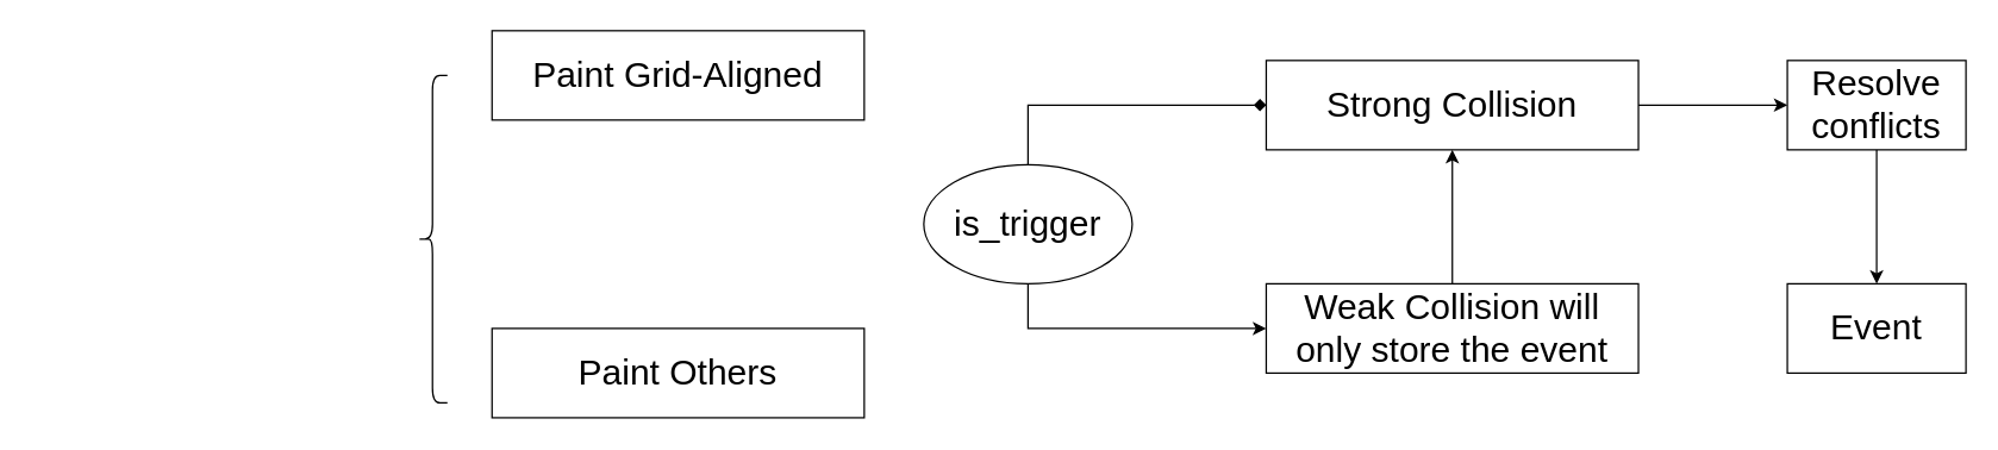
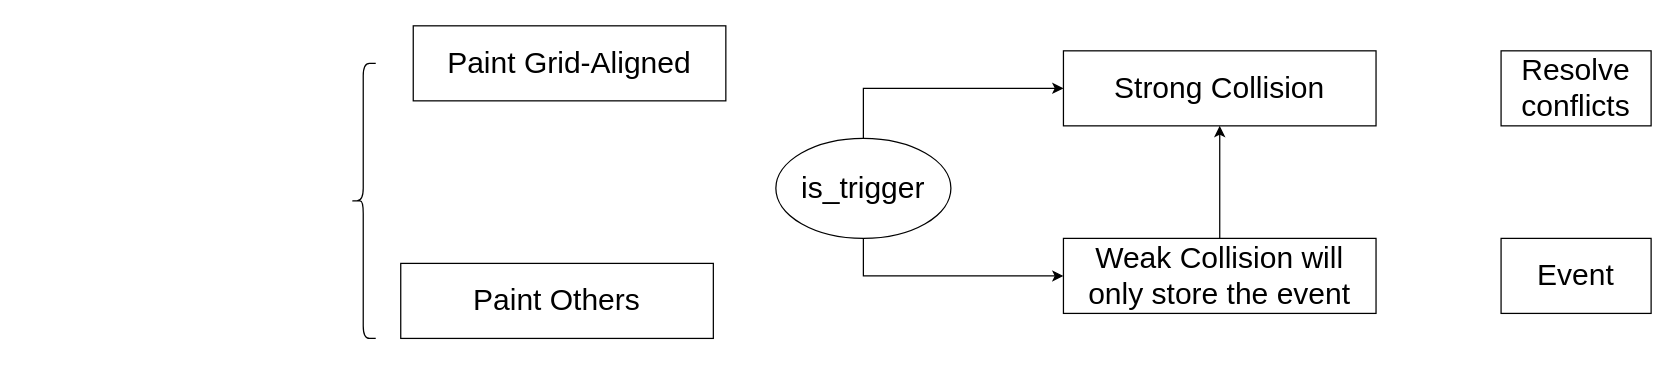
  <mxCell id="0" />
  <mxCell id="1" parent="0" />
  <mxCell id="2" value="" style="group" vertex="1" connectable="0" parent="1"><mxGeometry x="20" y="20" width="560" height="260" as="geometry" /></mxCell>
  <mxCell id="3" value="Paint Grid-Aligned" style="rounded=0;whiteSpace=wrap;html=1;fontSize=24;" vertex="1" parent="2"><mxGeometry x="310" width="250" height="60" as="geometry" /></mxCell>
- <mxCell id="4" value="Paint Others" style="rounded=0;whiteSpace=wrap;html=1;fontSize=24;" vertex="1" parent="2"><mxGeometry x="310" y="200" width="250" height="60" as="geometry" /></mxCell>
+ <mxCell id="4" value="Paint Others" style="rounded=0;whiteSpace=wrap;html=1;fontSize=24;" vertex="1" parent="2"><mxGeometry x="300" y="190" width="250" height="60" as="geometry" /></mxCell>
  <mxCell id="5" value="" style="shape=curlyBracket;whiteSpace=wrap;html=1;rounded=1;fontSize=24;" vertex="1" parent="2"><mxGeometry x="260" y="30" width="20" height="220" as="geometry" /></mxCell>
- <mxCell id="6" value="" style="edgeStyle=orthogonalEdgeStyle;rounded=0;orthogonalLoop=1;jettySize=auto;html=1;fontSize=24;" edge="1" parent="1" source="7" target="14"><mxGeometry relative="1" as="geometry" /></mxCell>
  <mxCell id="7" value="Strong Collision" style="rounded=0;whiteSpace=wrap;html=1;fontSize=24;" vertex="1" parent="1"><mxGeometry x="850" y="40" width="250" height="60" as="geometry" /></mxCell>
  <mxCell id="8" value="" style="edgeStyle=orthogonalEdgeStyle;rounded=0;orthogonalLoop=1;jettySize=auto;html=1;fontSize=24;" edge="1" parent="1" source="9" target="7"><mxGeometry relative="1" as="geometry" /></mxCell>
  <mxCell id="9" value="Weak Collision will only store the event" style="rounded=0;whiteSpace=wrap;html=1;fontSize=24;" vertex="1" parent="1"><mxGeometry x="850" y="190" width="250" height="60" as="geometry" /></mxCell>
- <mxCell id="10" style="edgeStyle=orthogonalEdgeStyle;rounded=0;orthogonalLoop=1;jettySize=auto;html=1;exitX=0.5;exitY=0;exitDx=0;exitDy=0;entryX=0;entryY=0.5;entryDx=0;entryDy=0;fontSize=24;endArrow=diamond;" edge="1" parent="1" source="12" target="7"><mxGeometry relative="1" as="geometry" /></mxCell>
+ <mxCell id="10" style="edgeStyle=orthogonalEdgeStyle;rounded=0;orthogonalLoop=1;jettySize=auto;html=1;exitX=0.5;exitY=0;exitDx=0;exitDy=0;entryX=0;entryY=0.5;entryDx=0;entryDy=0;fontSize=24;" edge="1" parent="1" source="12" target="7"><mxGeometry relative="1" as="geometry" /></mxCell>
  <mxCell id="11" style="edgeStyle=orthogonalEdgeStyle;rounded=0;orthogonalLoop=1;jettySize=auto;html=1;exitX=0.5;exitY=1;exitDx=0;exitDy=0;fontSize=24;" edge="1" parent="1" source="12" target="9"><mxGeometry relative="1" as="geometry" /></mxCell>
  <mxCell id="12" value="is_trigger" style="ellipse;whiteSpace=wrap;html=1;fontSize=24;" vertex="1" parent="1"><mxGeometry x="620" y="110" width="140" height="80" as="geometry" /></mxCell>
- <mxCell id="13" value="" style="edgeStyle=orthogonalEdgeStyle;rounded=0;orthogonalLoop=1;jettySize=auto;html=1;fontSize=24;" edge="1" parent="1" source="14" target="15"><mxGeometry relative="1" as="geometry" /></mxCell>
  <mxCell id="14" value="Resolve conflicts" style="rounded=0;whiteSpace=wrap;html=1;fontSize=24;" vertex="1" parent="1"><mxGeometry x="1200" y="40" width="120" height="60" as="geometry" /></mxCell>
  <mxCell id="15" value="Event" style="rounded=0;whiteSpace=wrap;html=1;fontSize=24;" vertex="1" parent="1"><mxGeometry x="1200" y="190" width="120" height="60" as="geometry" /></mxCell>
